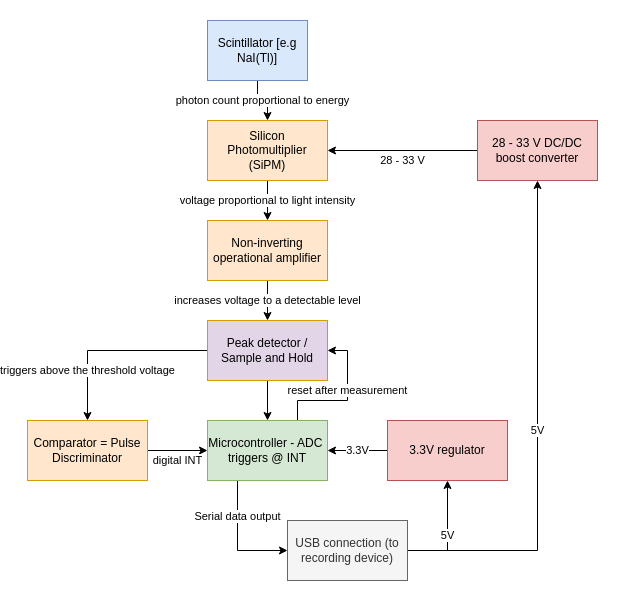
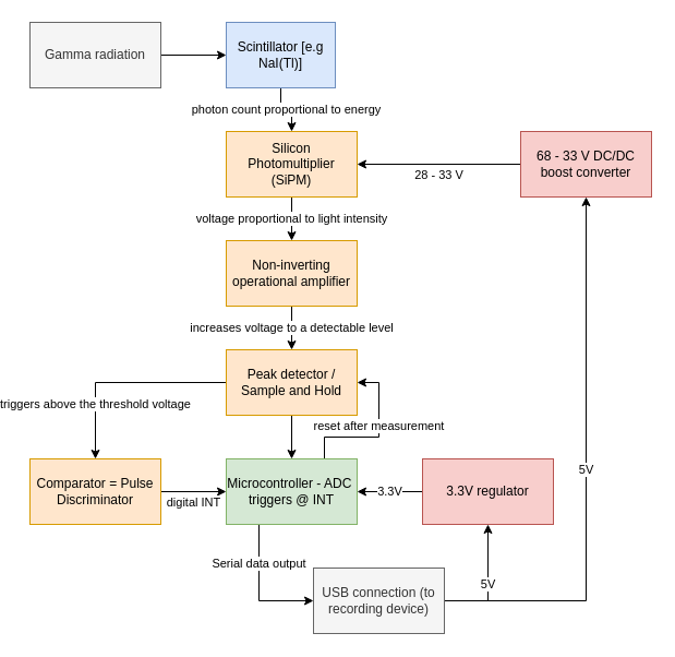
  <mxCell id="0" />
  <mxCell id="1" parent="0" />
  <mxCell id="2" value="Serial data output" style="edgeStyle=orthogonalEdgeStyle;rounded=0;orthogonalLoop=1;jettySize=auto;html=1;exitX=0.25;exitY=1;exitDx=0;exitDy=0;entryX=0;entryY=0.5;entryDx=0;entryDy=0;" parent="1" source="4" target="15" edge="1"><mxGeometry x="-0.4" relative="1" as="geometry"><mxPoint as="offset" /></mxGeometry></mxCell>
  <mxCell id="3" value="reset after measurement" style="edgeStyle=orthogonalEdgeStyle;rounded=0;orthogonalLoop=1;jettySize=auto;html=1;exitX=0.75;exitY=0;exitDx=0;exitDy=0;entryX=1;entryY=0.5;entryDx=0;entryDy=0;" parent="1" source="4" target="22" edge="1"><mxGeometry x="0.143" relative="1" as="geometry"><mxPoint as="offset" /></mxGeometry></mxCell>
  <mxCell id="4" value="Microcontroller - ADC&amp;nbsp; triggers @ INT" style="rounded=0;whiteSpace=wrap;html=1;fillColor=#d5e8d4;strokeColor=#82b366;" parent="1" vertex="1"><mxGeometry x="200" y="420" width="120" height="60" as="geometry" /></mxCell>
  <mxCell id="5" value="voltage proportional to light intensity" style="edgeStyle=orthogonalEdgeStyle;rounded=0;orthogonalLoop=1;jettySize=auto;html=1;entryX=0.5;entryY=0;entryDx=0;entryDy=0;" parent="1" source="6" target="19" edge="1"><mxGeometry relative="1" as="geometry"><mxPoint x="260" y="230" as="targetPoint" /></mxGeometry></mxCell>
  <mxCell id="6" value="Silicon Photomultiplier (SiPM)" style="rounded=0;whiteSpace=wrap;html=1;fillColor=#ffe6cc;strokeColor=#d79b00;" parent="1" vertex="1"><mxGeometry x="200" y="120" width="120" height="60" as="geometry" /></mxCell>
  <mxCell id="7" value="&lt;div&gt;photon count proportional to energy&lt;br&gt;&lt;/div&gt;" style="edgeStyle=orthogonalEdgeStyle;rounded=0;orthogonalLoop=1;jettySize=auto;html=1;" parent="1" source="8" target="6" edge="1"><mxGeometry relative="1" as="geometry" /></mxCell>
  <mxCell id="8" value="Scintillator [e.g NaI(Tl)]" style="rounded=0;whiteSpace=wrap;html=1;fillColor=#dae8fc;strokeColor=#6c8ebf;" parent="1" vertex="1"><mxGeometry x="200" y="20" width="100" height="60" as="geometry" /></mxCell>
+ <mxCell id="9" value="" style="edgeStyle=orthogonalEdgeStyle;rounded=0;orthogonalLoop=1;jettySize=auto;html=1;" parent="1" source="10" target="8" edge="1"><mxGeometry relative="1" as="geometry" /></mxCell>
+ <mxCell id="10" value="&lt;div&gt;Gamma radiation&lt;/div&gt;" style="rounded=0;whiteSpace=wrap;html=1;fillColor=#f5f5f5;strokeColor=#666666;fontColor=#333333;" parent="1" vertex="1"><mxGeometry x="20" y="20" width="120" height="60" as="geometry" /></mxCell>
  <mxCell id="11" value="&lt;div&gt;28 - 33 V&lt;/div&gt;" style="edgeStyle=orthogonalEdgeStyle;rounded=0;orthogonalLoop=1;jettySize=auto;html=1;" parent="1" source="12" target="6" edge="1"><mxGeometry y="10" relative="1" as="geometry"><mxPoint as="offset" /></mxGeometry></mxCell>
- <mxCell id="12" value="&lt;div&gt;28 - 33 V DC/DC boost converter&lt;/div&gt;" style="rounded=0;whiteSpace=wrap;html=1;fillColor=#f8cecc;strokeColor=#b85450;" parent="1" vertex="1"><mxGeometry x="470" y="120" width="120" height="60" as="geometry" /></mxCell>
+ <mxCell id="12" value="&lt;div&gt;68 - 33 V DC/DC boost converter&lt;/div&gt;" style="rounded=0;whiteSpace=wrap;html=1;fillColor=#f8cecc;strokeColor=#b85450;" parent="1" vertex="1"><mxGeometry x="470" y="120" width="120" height="60" as="geometry" /></mxCell>
  <mxCell id="13" value="5V" style="edgeStyle=orthogonalEdgeStyle;rounded=0;orthogonalLoop=1;jettySize=auto;html=1;exitX=1;exitY=0.5;exitDx=0;exitDy=0;entryX=0.5;entryY=1;entryDx=0;entryDy=0;" parent="1" source="15" target="12" edge="1"><mxGeometry relative="1" as="geometry" /></mxCell>
  <mxCell id="14" value="5V" style="edgeStyle=orthogonalEdgeStyle;rounded=0;orthogonalLoop=1;jettySize=auto;html=1;exitX=1;exitY=0.5;exitDx=0;exitDy=0;entryX=0.5;entryY=1;entryDx=0;entryDy=0;" parent="1" source="15" target="17" edge="1"><mxGeometry relative="1" as="geometry" /></mxCell>
  <mxCell id="15" value="&lt;div&gt;USB connection (to recording device)&lt;/div&gt;" style="rounded=0;whiteSpace=wrap;html=1;fillColor=#f5f5f5;fontColor=#333333;strokeColor=#666666;" parent="1" vertex="1"><mxGeometry x="280" y="520" width="120" height="60" as="geometry" /></mxCell>
  <mxCell id="16" value="3.3V" style="edgeStyle=orthogonalEdgeStyle;rounded=0;orthogonalLoop=1;jettySize=auto;html=1;" parent="1" source="17" target="4" edge="1"><mxGeometry relative="1" as="geometry" /></mxCell>
  <mxCell id="17" value="3.3V regulator" style="rounded=0;whiteSpace=wrap;html=1;fillColor=#f8cecc;strokeColor=#b85450;" parent="1" vertex="1"><mxGeometry x="380" y="420" width="120" height="60" as="geometry" /></mxCell>
  <mxCell id="18" value="increases voltage to a detectable level" style="edgeStyle=orthogonalEdgeStyle;rounded=0;orthogonalLoop=1;jettySize=auto;html=1;" parent="1" source="19" target="22" edge="1"><mxGeometry relative="1" as="geometry" /></mxCell>
  <mxCell id="19" value="Non-inverting operational amplifier" style="rounded=0;whiteSpace=wrap;html=1;fillColor=#ffe6cc;strokeColor=#d79b00;" parent="1" vertex="1"><mxGeometry x="200" y="220" width="120" height="60" as="geometry" /></mxCell>
  <mxCell id="20" value="" style="edgeStyle=orthogonalEdgeStyle;rounded=0;orthogonalLoop=1;jettySize=auto;html=1;" parent="1" source="22" target="4" edge="1"><mxGeometry relative="1" as="geometry" /></mxCell>
  <mxCell id="21" value="&lt;div&gt;triggers above the threshold voltage&lt;/div&gt;" style="edgeStyle=orthogonalEdgeStyle;rounded=0;orthogonalLoop=1;jettySize=auto;html=1;exitX=0;exitY=0.5;exitDx=0;exitDy=0;entryX=0.5;entryY=0;entryDx=0;entryDy=0;" parent="1" source="22" target="24" edge="1"><mxGeometry x="0.474" relative="1" as="geometry"><mxPoint as="offset" /></mxGeometry></mxCell>
- <mxCell id="22" value="Peak detector / Sample and Hold" style="rounded=0;whiteSpace=wrap;html=1;fillColor=#e1d5e7;strokeColor=#d79b00;" parent="1" vertex="1"><mxGeometry x="200" y="320" width="120" height="60" as="geometry" /></mxCell>
+ <mxCell id="22" value="Peak detector / Sample and Hold" style="rounded=0;whiteSpace=wrap;html=1;fillColor=#ffe6cc;strokeColor=#d79b00;" parent="1" vertex="1"><mxGeometry x="200" y="320" width="120" height="60" as="geometry" /></mxCell>
  <mxCell id="23" value="digital INT" style="edgeStyle=orthogonalEdgeStyle;rounded=0;orthogonalLoop=1;jettySize=auto;html=1;" parent="1" source="24" target="4" edge="1"><mxGeometry y="-10" relative="1" as="geometry"><mxPoint as="offset" /></mxGeometry></mxCell>
  <mxCell id="24" value="Comparator = Pulse Discriminator" style="rounded=0;whiteSpace=wrap;html=1;fillColor=#ffe6cc;strokeColor=#d79b00;" parent="1" vertex="1"><mxGeometry x="20" y="420" width="120" height="60" as="geometry" /></mxCell>
